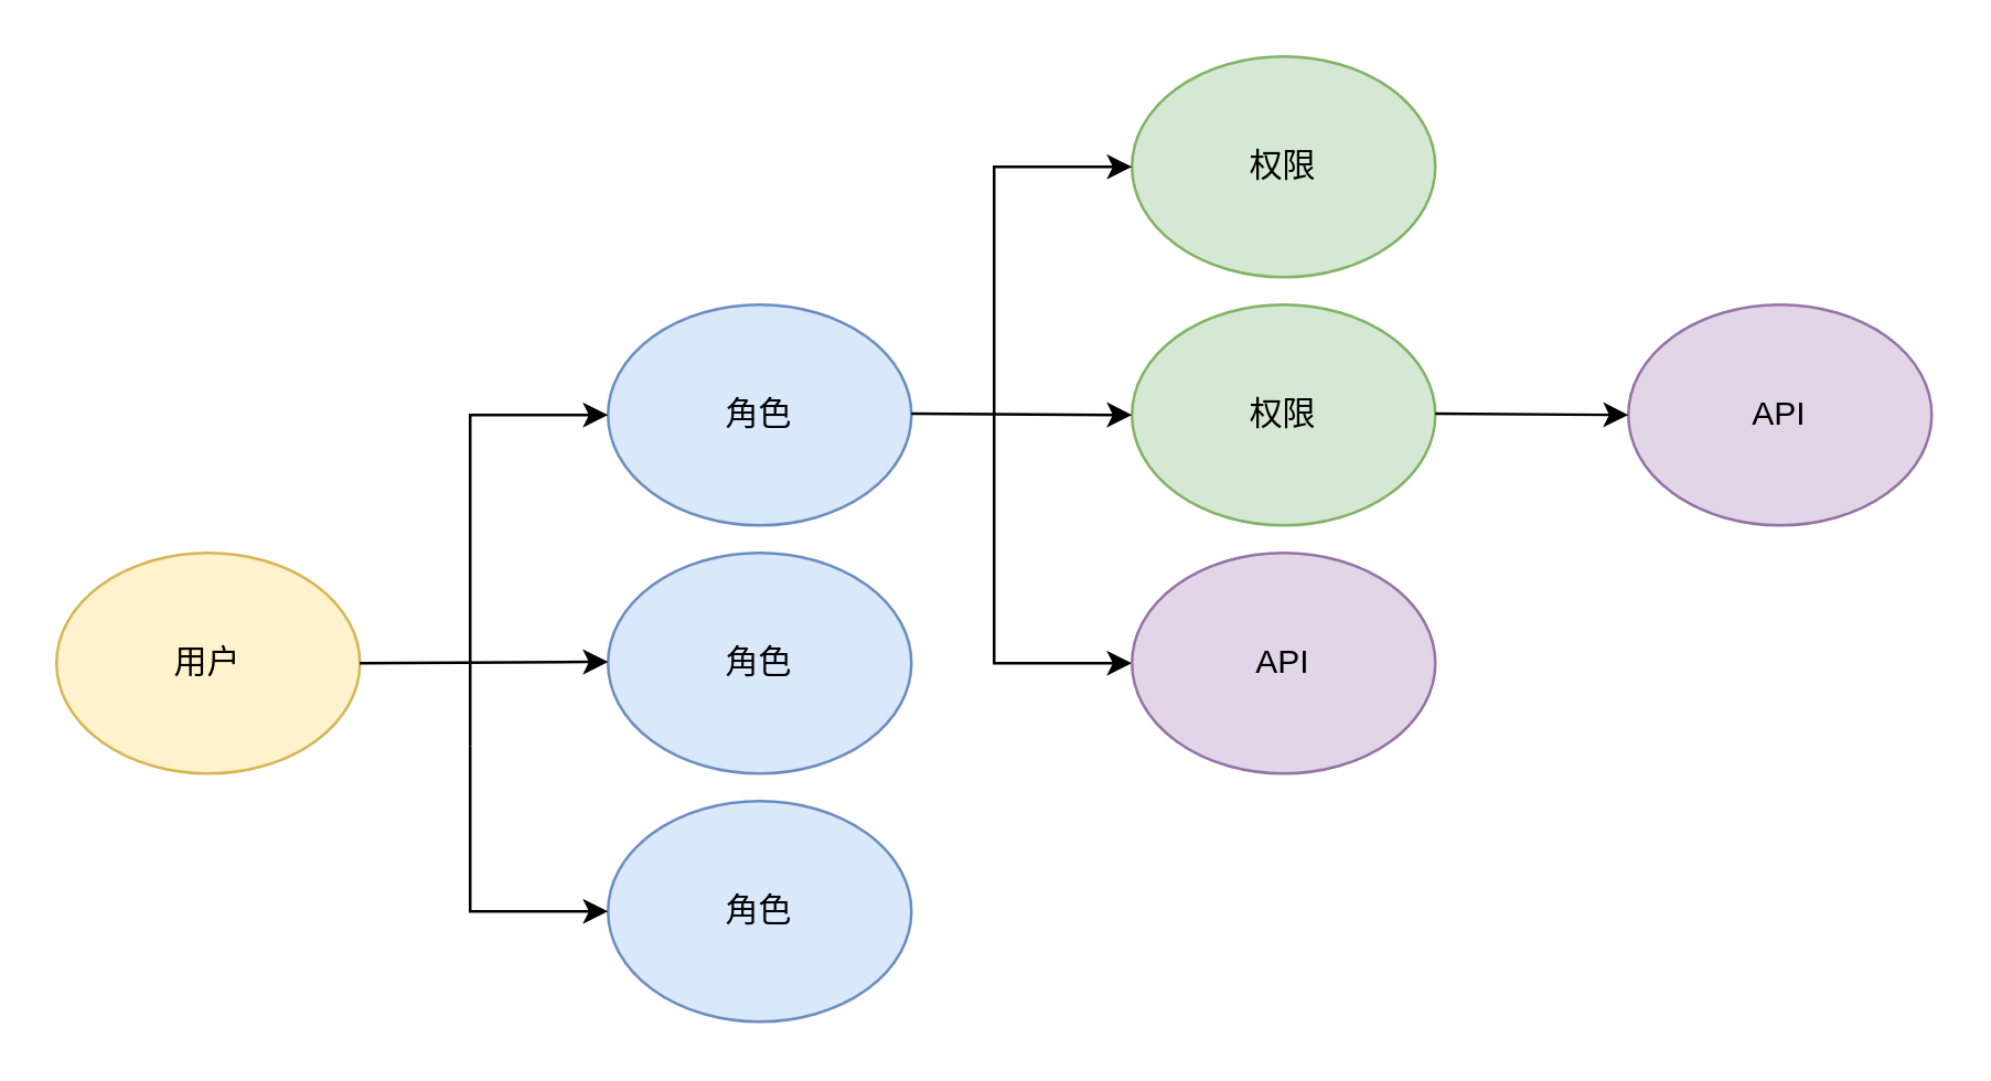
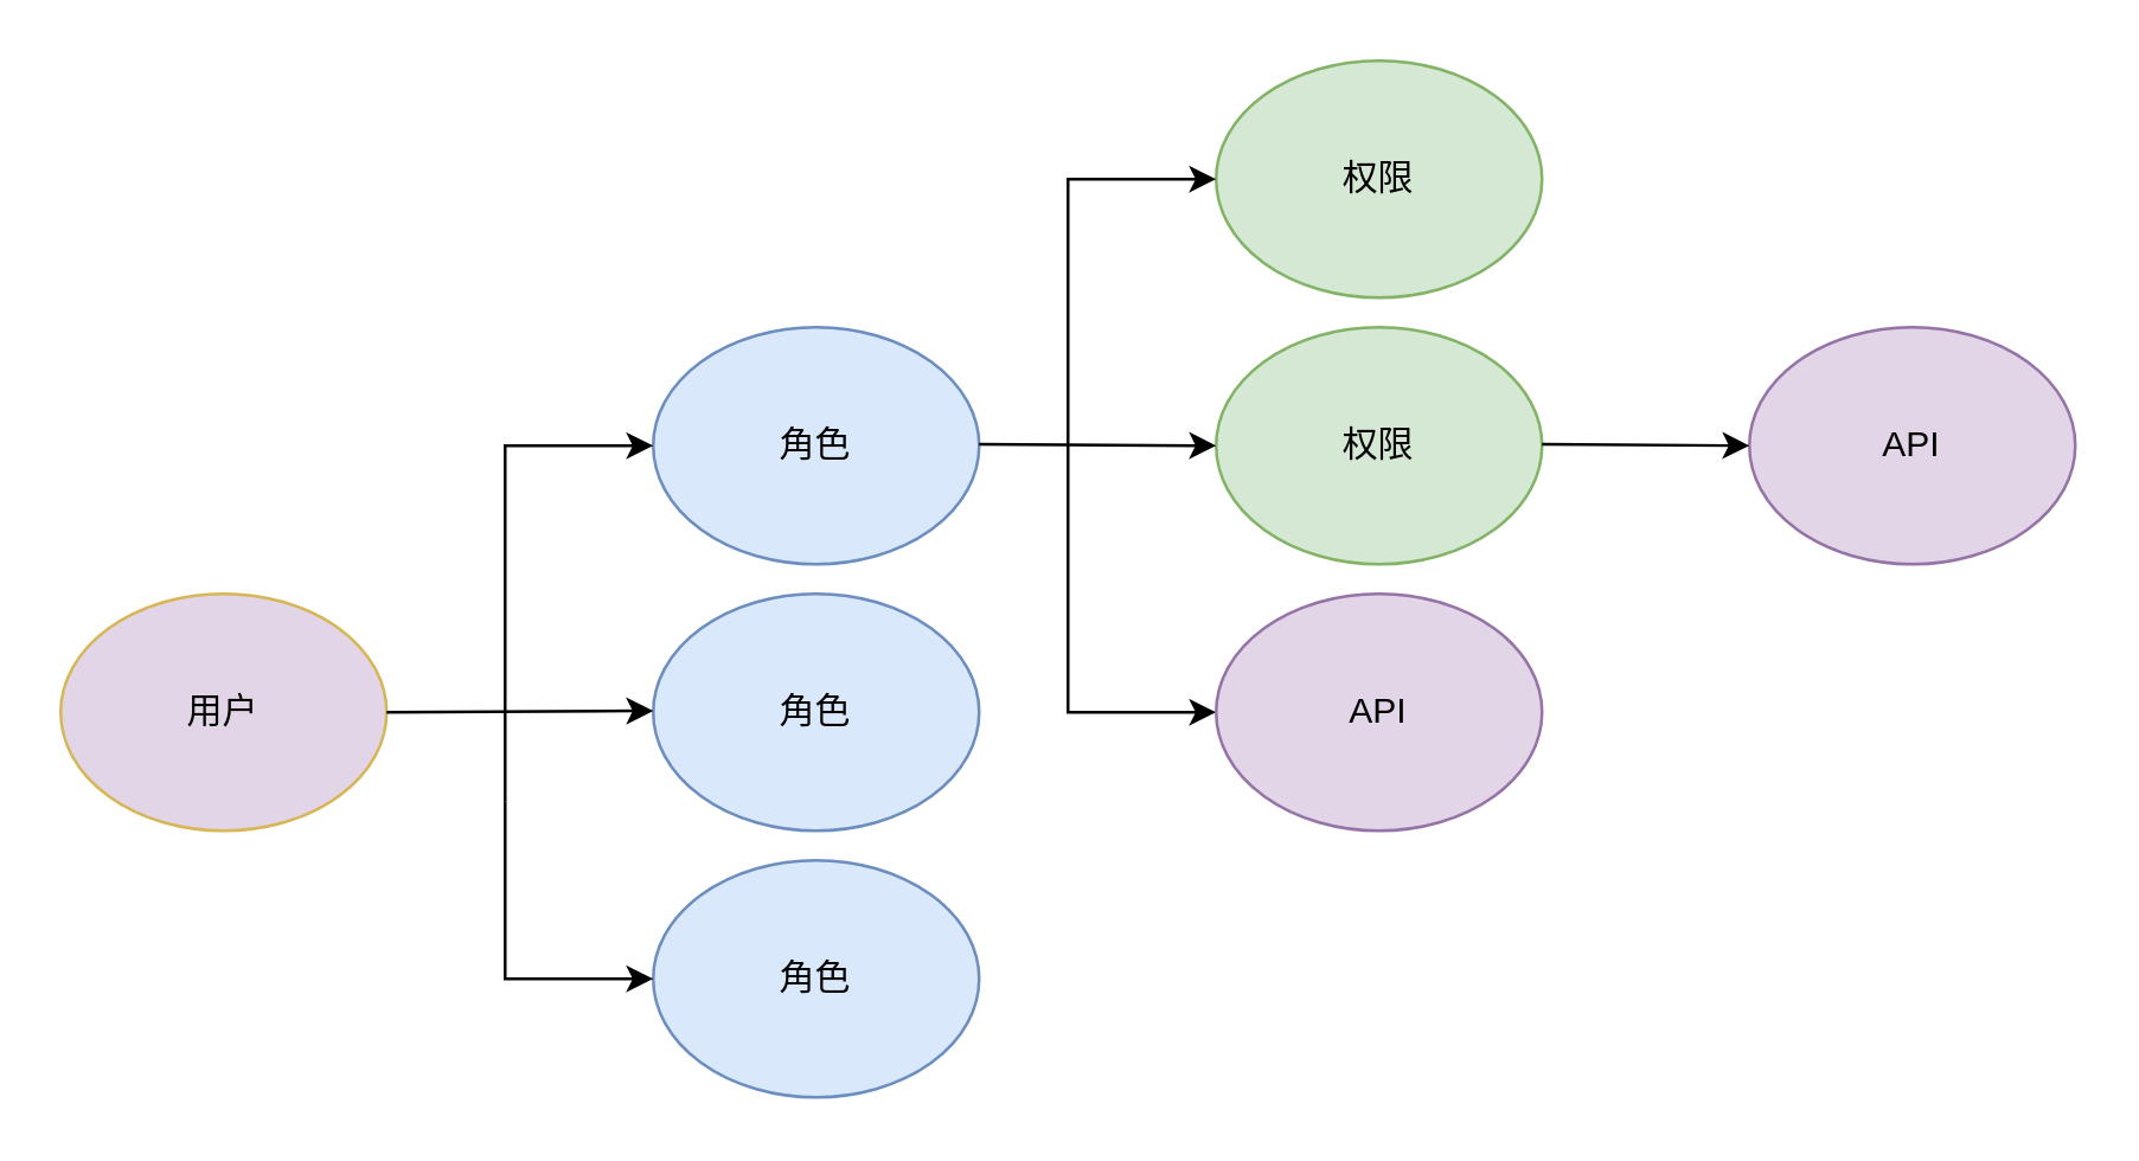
  <mxCell id="0" />
  <mxCell id="1" parent="0" />
- <mxCell id="2" value="用户" style="ellipse;whiteSpace=wrap;html=1;fillColor=#fff2cc;strokeColor=#d6b656;" parent="1" vertex="1"><mxGeometry x="20" y="200" width="110" height="80" as="geometry" /></mxCell>
+ <mxCell id="2" value="用户" style="ellipse;whiteSpace=wrap;html=1;fillColor=#e1d5e7;strokeColor=#d6b656;" parent="1" vertex="1"><mxGeometry x="20" y="200" width="110" height="80" as="geometry" /></mxCell>
  <mxCell id="3" value="角色" style="ellipse;whiteSpace=wrap;html=1;fillColor=#dae8fc;strokeColor=#6c8ebf;" parent="1" vertex="1"><mxGeometry x="220" y="200" width="110" height="80" as="geometry" /></mxCell>
  <mxCell id="4" value="角色" style="ellipse;whiteSpace=wrap;html=1;fillColor=#dae8fc;strokeColor=#6c8ebf;" parent="1" vertex="1"><mxGeometry x="220" y="290" width="110" height="80" as="geometry" /></mxCell>
  <mxCell id="5" value="角色" style="ellipse;whiteSpace=wrap;html=1;fillColor=#dae8fc;strokeColor=#6c8ebf;" parent="1" vertex="1"><mxGeometry x="220" y="110" width="110" height="80" as="geometry" /></mxCell>
  <mxCell id="6" value="权限" style="ellipse;whiteSpace=wrap;html=1;fillColor=#d5e8d4;strokeColor=#82b366;" parent="1" vertex="1"><mxGeometry x="410" y="110" width="110" height="80" as="geometry" /></mxCell>
  <mxCell id="7" value="权限" style="ellipse;whiteSpace=wrap;html=1;fillColor=#d5e8d4;strokeColor=#82b366;" parent="1" vertex="1"><mxGeometry x="410" y="20" width="110" height="80" as="geometry" /></mxCell>
  <mxCell id="8" value="API" style="ellipse;whiteSpace=wrap;html=1;fillColor=#e1d5e7;strokeColor=#9673a6;" parent="1" vertex="1"><mxGeometry x="590" y="110" width="110" height="80" as="geometry" /></mxCell>
  <mxCell id="9" value="" style="endArrow=classic;html=1;rounded=0;" parent="1" edge="1"><mxGeometry width="50" height="50" relative="1" as="geometry"><mxPoint x="170" y="270" as="sourcePoint" /><mxPoint x="220" y="150" as="targetPoint" /><Array as="points"><mxPoint x="170" y="150" /></Array></mxGeometry></mxCell>
  <mxCell id="10" value="" style="endArrow=classic;html=1;rounded=0;" parent="1" edge="1"><mxGeometry width="50" height="50" relative="1" as="geometry"><mxPoint x="170" y="270" as="sourcePoint" /><mxPoint x="220" y="330" as="targetPoint" /><Array as="points"><mxPoint x="170" y="330" /></Array></mxGeometry></mxCell>
  <mxCell id="11" value="" style="endArrow=classic;html=1;rounded=0;" parent="1" edge="1"><mxGeometry width="50" height="50" relative="1" as="geometry"><mxPoint x="130" y="240" as="sourcePoint" /><mxPoint x="220" y="239.5" as="targetPoint" /></mxGeometry></mxCell>
  <mxCell id="12" value="" style="endArrow=classic;html=1;rounded=0;entryX=0;entryY=0.5;entryDx=0;entryDy=0;" parent="1" target="6" edge="1"><mxGeometry width="50" height="50" relative="1" as="geometry"><mxPoint x="330" y="149.5" as="sourcePoint" /><mxPoint x="400" y="149.5" as="targetPoint" /></mxGeometry></mxCell>
  <mxCell id="13" value="" style="endArrow=classic;html=1;rounded=0;" parent="1" edge="1"><mxGeometry width="50" height="50" relative="1" as="geometry"><mxPoint x="360" y="150" as="sourcePoint" /><mxPoint x="410" y="60" as="targetPoint" /><Array as="points"><mxPoint x="360" y="60" /></Array></mxGeometry></mxCell>
  <mxCell id="14" value="" style="endArrow=classic;html=1;rounded=0;" parent="1" edge="1"><mxGeometry width="50" height="50" relative="1" as="geometry"><mxPoint x="360" y="150" as="sourcePoint" /><mxPoint x="410" y="240" as="targetPoint" /><Array as="points"><mxPoint x="360" y="240" /></Array></mxGeometry></mxCell>
  <mxCell id="15" value="" style="endArrow=classic;html=1;rounded=0;entryX=0;entryY=0.5;entryDx=0;entryDy=0;" parent="1" target="8" edge="1"><mxGeometry width="50" height="50" relative="1" as="geometry"><mxPoint x="520" y="149.5" as="sourcePoint" /><mxPoint x="580" y="149.5" as="targetPoint" /></mxGeometry></mxCell>
  <mxCell id="16" value="API" style="ellipse;whiteSpace=wrap;html=1;fillColor=#e1d5e7;strokeColor=#9673a6;" vertex="1" parent="1"><mxGeometry x="410" y="200" width="110" height="80" as="geometry" /></mxCell>
